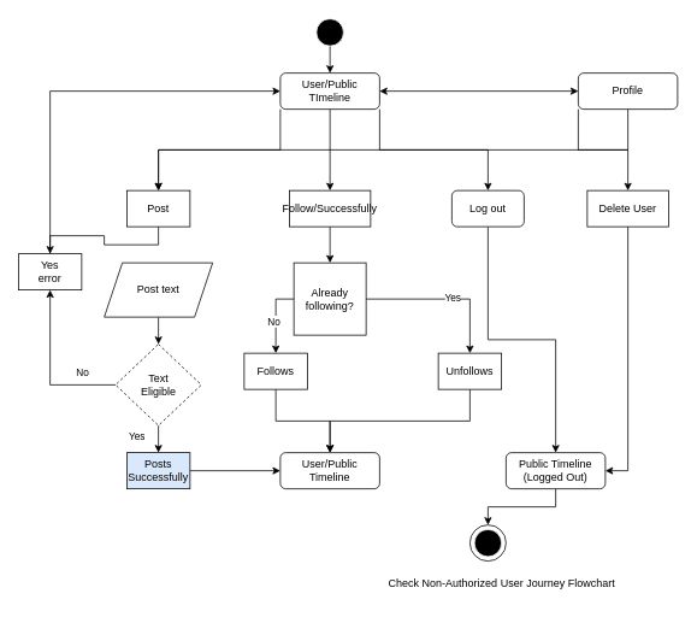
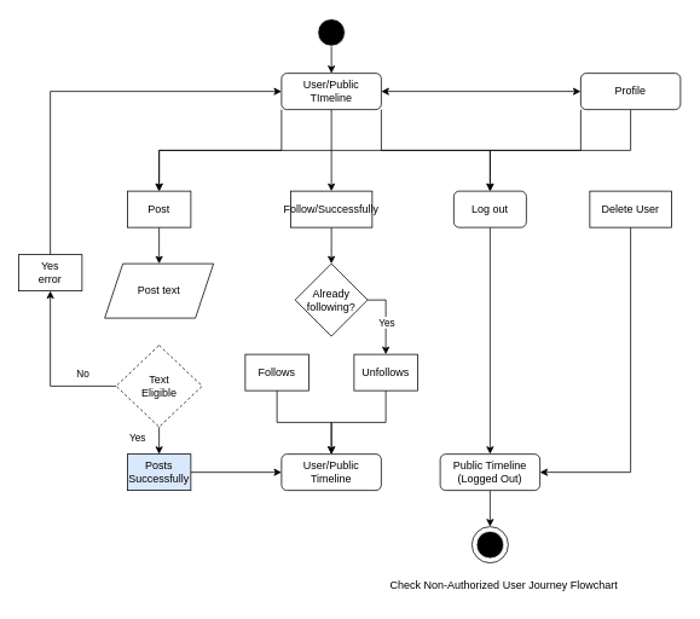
  <mxCell id="0" />
  <mxCell id="1" parent="0" />
  <mxCell id="2" value="" style="ellipse;whiteSpace=wrap;html=1;aspect=fixed;fillStyle=solid;fillColor=#FFFFFF;strokeColor=#000000;" vertex="1" parent="1"><mxGeometry x="520" y="580" width="40" height="40" as="geometry" /></mxCell>
  <mxCell id="3" style="edgeStyle=orthogonalEdgeStyle;rounded=0;orthogonalLoop=1;jettySize=auto;html=1;exitX=0.5;exitY=1;exitDx=0;exitDy=0;entryX=0.5;entryY=0;entryDx=0;entryDy=0;" edge="1" parent="1" source="6" target="11"><mxGeometry relative="1" as="geometry" /></mxCell>
  <mxCell id="4" style="edgeStyle=orthogonalEdgeStyle;rounded=0;orthogonalLoop=1;jettySize=auto;html=1;exitX=0;exitY=1;exitDx=0;exitDy=0;" edge="1" parent="1" source="6" target="13"><mxGeometry relative="1" as="geometry" /></mxCell>
  <mxCell id="5" style="edgeStyle=orthogonalEdgeStyle;rounded=0;orthogonalLoop=1;jettySize=auto;html=1;exitX=1;exitY=1;exitDx=0;exitDy=0;entryX=0.5;entryY=0;entryDx=0;entryDy=0;" edge="1" parent="1" source="6" target="18"><mxGeometry relative="1" as="geometry" /></mxCell>
  <mxCell id="6" value="User/Public TImeline" style="rounded=1;whiteSpace=wrap;html=1;" vertex="1" parent="1"><mxGeometry x="310" y="80" width="110" height="40" as="geometry" /></mxCell>
  <mxCell id="7" style="edgeStyle=orthogonalEdgeStyle;rounded=0;orthogonalLoop=1;jettySize=auto;html=1;exitX=0.5;exitY=1;exitDx=0;exitDy=0;" edge="1" parent="1" source="9" target="13"><mxGeometry relative="1" as="geometry" /></mxCell>
- <mxCell id="8" style="edgeStyle=orthogonalEdgeStyle;rounded=0;orthogonalLoop=1;jettySize=auto;html=1;exitX=0;exitY=1;exitDx=0;exitDy=0;" edge="1" parent="1" source="9" target="15"><mxGeometry relative="1" as="geometry" /></mxCell>
+ <mxCell id="8" style="edgeStyle=orthogonalEdgeStyle;rounded=0;orthogonalLoop=1;jettySize=auto;html=1;exitX=0;exitY=1;exitDx=0;exitDy=0;entryX=0.5;entryY=0;entryDx=0;entryDy=0;" edge="1" parent="1" source="9" target="18"><mxGeometry relative="1" as="geometry" /></mxCell>
  <mxCell id="9" value="Profile" style="rounded=1;whiteSpace=wrap;html=1;" vertex="1" parent="1"><mxGeometry x="640" y="80" width="110" height="40" as="geometry" /></mxCell>
  <mxCell id="10" style="edgeStyle=orthogonalEdgeStyle;rounded=0;orthogonalLoop=1;jettySize=auto;html=1;exitX=0.5;exitY=1;exitDx=0;exitDy=0;entryX=0.5;entryY=0;entryDx=0;entryDy=0;" edge="1" parent="1" source="11" target="23"><mxGeometry relative="1" as="geometry" /></mxCell>
  <mxCell id="11" value="Follow/Successfully" style="rounded=0;whiteSpace=wrap;html=1;" vertex="1" parent="1"><mxGeometry x="320" y="210" width="90" height="40" as="geometry" /></mxCell>
- <mxCell id="12" style="edgeStyle=orthogonalEdgeStyle;rounded=0;orthogonalLoop=1;jettySize=auto;html=1;exitX=0.5;exitY=1;exitDx=0;exitDy=0;" edge="1" parent="1" source="13" target="37"><mxGeometry relative="1" as="geometry" /></mxCell>
+ <mxCell id="12" style="edgeStyle=orthogonalEdgeStyle;rounded=0;orthogonalLoop=1;jettySize=auto;html=1;exitX=0.5;exitY=1;exitDx=0;exitDy=0;entryX=0.5;entryY=0;entryDx=0;entryDy=0;" edge="1" parent="1" source="13" target="30"><mxGeometry relative="1" as="geometry" /></mxCell>
  <mxCell id="13" value="Post" style="rounded=0;whiteSpace=wrap;html=1;" vertex="1" parent="1"><mxGeometry x="140" y="210" width="70" height="40" as="geometry" /></mxCell>
  <mxCell id="14" style="edgeStyle=orthogonalEdgeStyle;rounded=0;orthogonalLoop=1;jettySize=auto;html=1;exitX=0.5;exitY=1;exitDx=0;exitDy=0;entryX=1;entryY=0.5;entryDx=0;entryDy=0;" edge="1" parent="1" source="15" target="41"><mxGeometry relative="1" as="geometry" /></mxCell>
  <mxCell id="15" value="Delete User" style="rounded=0;whiteSpace=wrap;html=1;" vertex="1" parent="1"><mxGeometry x="650" y="210" width="90" height="40" as="geometry" /></mxCell>
  <mxCell id="16" value="" style="endArrow=classic;startArrow=classic;html=1;rounded=0;entryX=1;entryY=0.5;entryDx=0;entryDy=0;exitX=0;exitY=0.5;exitDx=0;exitDy=0;" edge="1" parent="1" source="9" target="6"><mxGeometry width="50" height="50" relative="1" as="geometry"><mxPoint x="490" y="110" as="sourcePoint" /><mxPoint x="540" y="60" as="targetPoint" /></mxGeometry></mxCell>
  <mxCell id="17" style="edgeStyle=orthogonalEdgeStyle;rounded=0;orthogonalLoop=1;jettySize=auto;html=1;exitX=0.5;exitY=1;exitDx=0;exitDy=0;entryX=0.5;entryY=0;entryDx=0;entryDy=0;" edge="1" parent="1" source="18" target="41"><mxGeometry relative="1" as="geometry" /></mxCell>
  <mxCell id="18" value="Log out" style="whiteSpace=wrap;html=1;rounded=1;" vertex="1" parent="1"><mxGeometry x="500" y="210" width="80" height="40" as="geometry" /></mxCell>
  <mxCell id="19" style="edgeStyle=orthogonalEdgeStyle;rounded=0;orthogonalLoop=1;jettySize=auto;html=1;exitX=1;exitY=0.5;exitDx=0;exitDy=0;entryX=0.5;entryY=0;entryDx=0;entryDy=0;" edge="1" parent="1" source="23" target="27"><mxGeometry relative="1" as="geometry" /></mxCell>
  <mxCell id="20" value="Yes" style="edgeLabel;html=1;align=center;verticalAlign=middle;resizable=0;points=[];" vertex="1" connectable="0" parent="19"><mxGeometry x="0.111" y="2" relative="1" as="geometry"><mxPoint x="-2" as="offset" /></mxGeometry></mxCell>
- <mxCell id="21" style="edgeStyle=orthogonalEdgeStyle;rounded=0;orthogonalLoop=1;jettySize=auto;html=1;exitX=0;exitY=0.5;exitDx=0;exitDy=0;entryX=0.5;entryY=0;entryDx=0;entryDy=0;" edge="1" parent="1" source="23" target="25"><mxGeometry relative="1" as="geometry" /></mxCell>
- <mxCell id="22" value="No" style="edgeLabel;html=1;align=center;verticalAlign=middle;resizable=0;points=[];" vertex="1" connectable="0" parent="21"><mxGeometry x="0.111" y="-3" relative="1" as="geometry"><mxPoint as="offset" /></mxGeometry></mxCell>
- <mxCell id="23" value="Already following?" style="whiteSpace=wrap;html=1;rounded=0;" vertex="1" parent="1"><mxGeometry x="325" y="290" width="80" height="80" as="geometry" /></mxCell>
+ <mxCell id="23" value="Already following?" style="rhombus;whiteSpace=wrap;html=1;" vertex="1" parent="1"><mxGeometry x="325" y="290" width="80" height="80" as="geometry" /></mxCell>
  <mxCell id="24" style="edgeStyle=orthogonalEdgeStyle;rounded=0;orthogonalLoop=1;jettySize=auto;html=1;exitX=0.5;exitY=1;exitDx=0;exitDy=0;" edge="1" parent="1" source="25" target="28"><mxGeometry relative="1" as="geometry" /></mxCell>
  <mxCell id="25" value="Follows" style="rounded=0;whiteSpace=wrap;html=1;" vertex="1" parent="1"><mxGeometry x="270" y="390" width="70" height="40" as="geometry" /></mxCell>
  <mxCell id="26" style="edgeStyle=orthogonalEdgeStyle;rounded=0;orthogonalLoop=1;jettySize=auto;html=1;exitX=0.5;exitY=1;exitDx=0;exitDy=0;entryX=0.5;entryY=0;entryDx=0;entryDy=0;" edge="1" parent="1" source="27" target="28"><mxGeometry relative="1" as="geometry" /></mxCell>
- <mxCell id="27" value="Unfollows" style="rounded=0;whiteSpace=wrap;html=1;" vertex="1" parent="1"><mxGeometry x="485" y="390" width="70" height="40" as="geometry" /></mxCell>
+ <mxCell id="27" value="Unfollows" style="rounded=0;whiteSpace=wrap;html=1;" vertex="1" parent="1"><mxGeometry x="390" y="390" width="70" height="40" as="geometry" /></mxCell>
  <mxCell id="28" value="User/Public Timeline" style="rounded=1;whiteSpace=wrap;html=1;" vertex="1" parent="1"><mxGeometry x="310" y="500" width="110" height="40" as="geometry" /></mxCell>
- <mxCell id="29" style="edgeStyle=orthogonalEdgeStyle;rounded=0;orthogonalLoop=1;jettySize=auto;html=1;exitX=0.5;exitY=1;exitDx=0;exitDy=0;entryX=0.5;entryY=0;entryDx=0;entryDy=0;" edge="1" parent="1" source="30" target="35"><mxGeometry relative="1" as="geometry" /></mxCell>
  <mxCell id="30" value="Post text" style="shape=parallelogram;perimeter=parallelogramPerimeter;whiteSpace=wrap;html=1;fixedSize=1;" vertex="1" parent="1"><mxGeometry x="115" y="290" width="120" height="60" as="geometry" /></mxCell>
  <mxCell id="31" style="edgeStyle=orthogonalEdgeStyle;rounded=0;orthogonalLoop=1;jettySize=auto;html=1;exitX=0;exitY=0.5;exitDx=0;exitDy=0;entryX=0.5;entryY=1;entryDx=0;entryDy=0;" edge="1" parent="1" source="35" target="37"><mxGeometry relative="1" as="geometry" /></mxCell>
  <mxCell id="32" value="No" style="edgeLabel;html=1;align=center;verticalAlign=middle;resizable=0;points=[];" vertex="1" connectable="0" parent="31"><mxGeometry x="-0.587" y="2" relative="1" as="geometry"><mxPoint y="-17" as="offset" /></mxGeometry></mxCell>
  <mxCell id="33" style="edgeStyle=orthogonalEdgeStyle;rounded=0;orthogonalLoop=1;jettySize=auto;html=1;exitX=0.5;exitY=1;exitDx=0;exitDy=0;entryX=0.5;entryY=0;entryDx=0;entryDy=0;" edge="1" parent="1" source="35" target="39"><mxGeometry relative="1" as="geometry" /></mxCell>
  <mxCell id="34" value="Yes" style="edgeLabel;html=1;align=center;verticalAlign=middle;resizable=0;points=[];" vertex="1" connectable="0" parent="33"><mxGeometry x="-0.267" y="4" relative="1" as="geometry"><mxPoint x="-29" as="offset" /></mxGeometry></mxCell>
  <mxCell id="35" value="Text&lt;br&gt;Eligible" style="rhombus;whiteSpace=wrap;html=1;dashed=1;" vertex="1" parent="1"><mxGeometry x="127.5" y="380" width="95" height="90" as="geometry" /></mxCell>
  <mxCell id="36" style="edgeStyle=orthogonalEdgeStyle;rounded=0;orthogonalLoop=1;jettySize=auto;html=1;exitX=0.5;exitY=0;exitDx=0;exitDy=0;entryX=0;entryY=0.5;entryDx=0;entryDy=0;" edge="1" parent="1" source="37" target="6"><mxGeometry relative="1" as="geometry" /></mxCell>
  <mxCell id="37" value="Yes &lt;br&gt;error" style="rounded=0;whiteSpace=wrap;html=1;" vertex="1" parent="1"><mxGeometry x="20" y="280" width="70" height="40" as="geometry" /></mxCell>
  <mxCell id="38" style="edgeStyle=orthogonalEdgeStyle;rounded=0;orthogonalLoop=1;jettySize=auto;html=1;exitX=1;exitY=0.5;exitDx=0;exitDy=0;entryX=0;entryY=0.5;entryDx=0;entryDy=0;" edge="1" parent="1" source="39" target="28"><mxGeometry relative="1" as="geometry" /></mxCell>
  <mxCell id="39" value="Posts&lt;br&gt;Successfully" style="rounded=0;whiteSpace=wrap;html=1;fillColor=#dae8fc;" vertex="1" parent="1"><mxGeometry x="140" y="500" width="70" height="40" as="geometry" /></mxCell>
  <mxCell id="40" style="edgeStyle=orthogonalEdgeStyle;rounded=0;orthogonalLoop=1;jettySize=auto;html=1;exitX=0.5;exitY=1;exitDx=0;exitDy=0;entryX=0.5;entryY=0;entryDx=0;entryDy=0;" edge="1" parent="1" source="41" target="2"><mxGeometry relative="1" as="geometry" /></mxCell>
- <mxCell id="41" value="Public Timeline&lt;br&gt;(Logged Out)" style="rounded=1;whiteSpace=wrap;html=1;" vertex="1" parent="1"><mxGeometry x="560" y="500" width="110" height="40" as="geometry" /></mxCell>
+ <mxCell id="41" value="Public Timeline&lt;br&gt;(Logged Out)" style="rounded=1;whiteSpace=wrap;html=1;" vertex="1" parent="1"><mxGeometry x="485" y="500" width="110" height="40" as="geometry" /></mxCell>
  <mxCell id="42" style="edgeStyle=orthogonalEdgeStyle;rounded=0;orthogonalLoop=1;jettySize=auto;html=1;exitX=0.5;exitY=1;exitDx=0;exitDy=0;entryX=0.5;entryY=0;entryDx=0;entryDy=0;" edge="1" parent="1" source="43" target="6"><mxGeometry relative="1" as="geometry" /></mxCell>
  <mxCell id="43" value="" style="ellipse;whiteSpace=wrap;html=1;aspect=fixed;fillStyle=solid;fillColor=#000000;strokeColor=#FFFFFF;" vertex="1" parent="1"><mxGeometry x="350" y="20" width="30" height="30" as="geometry" /></mxCell>
  <mxCell id="44" value="" style="ellipse;whiteSpace=wrap;html=1;aspect=fixed;fillStyle=solid;fillColor=#000000;strokeColor=#FFFFFF;" vertex="1" parent="1"><mxGeometry x="525" y="585" width="30" height="30" as="geometry" /></mxCell>
  <mxCell id="45" value="Check Non-Authorized User Journey Flowchart" style="text;html=1;align=center;verticalAlign=middle;resizable=0;points=[];autosize=1;strokeColor=none;fillColor=none;" vertex="1" parent="1"><mxGeometry x="420" y="630" width="270" height="30" as="geometry" /></mxCell>
